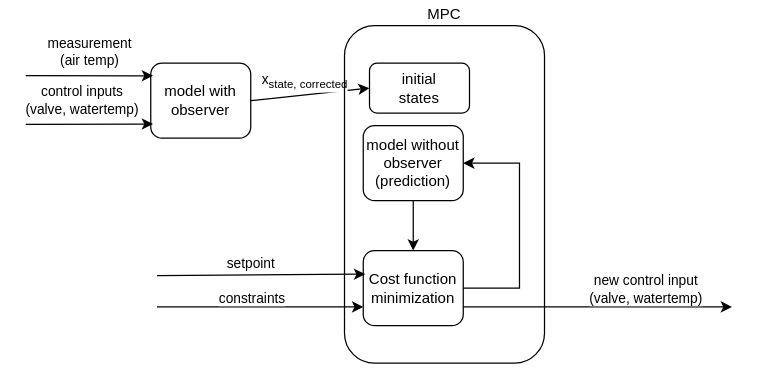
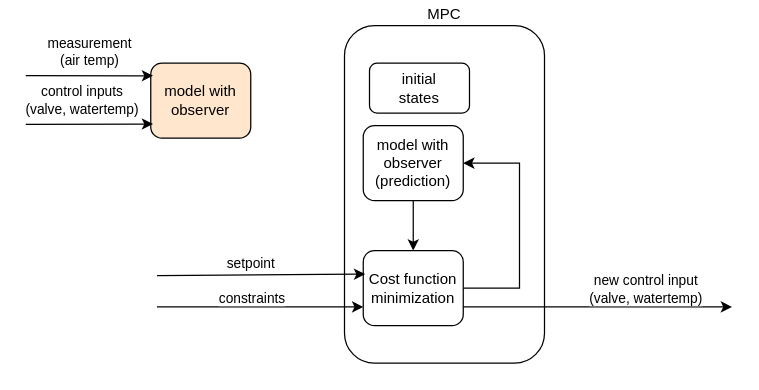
  <mxCell id="0" />
  <mxCell id="1" parent="0" />
- <mxCell id="2" value="model with&lt;br&gt;observer" style="rounded=1;whiteSpace=wrap;html=1;" vertex="1" parent="1"><mxGeometry x="120" y="50" width="80" height="60" as="geometry" /></mxCell>
+ <mxCell id="2" value="model with&lt;br&gt;observer" style="rounded=1;whiteSpace=wrap;html=1;fillColor=#ffe6cc;" vertex="1" parent="1"><mxGeometry x="120" y="50" width="80" height="60" as="geometry" /></mxCell>
  <mxCell id="3" value="" style="endArrow=classic;html=1;rounded=0;entryX=0.023;entryY=0.812;entryDx=0;entryDy=0;entryPerimeter=0;" edge="1" parent="1" target="2"><mxGeometry width="50" height="50" relative="1" as="geometry"><mxPoint x="20" y="99" as="sourcePoint" /><mxPoint x="100" y="79.89" as="targetPoint" /></mxGeometry></mxCell>
  <mxCell id="4" value="control inputs&lt;br&gt;(valve, watertemp)" style="edgeLabel;html=1;align=center;verticalAlign=middle;resizable=0;points=[];" vertex="1" connectable="0" parent="3"><mxGeometry x="0.141" y="1" relative="1" as="geometry"><mxPoint x="-13" y="-18" as="offset" /></mxGeometry></mxCell>
  <mxCell id="5" value="initial&lt;br&gt;states" style="rounded=1;whiteSpace=wrap;html=1;" vertex="1" parent="1"><mxGeometry x="295" y="50" width="80" height="40" as="geometry" /></mxCell>
- <mxCell id="6" value="" style="endArrow=classic;html=1;rounded=0;entryX=0;entryY=0.5;entryDx=0;entryDy=0;exitX=1;exitY=0.5;exitDx=0;exitDy=0;" edge="1" parent="1" source="2" target="5"><mxGeometry width="50" height="50" relative="1" as="geometry"><mxPoint x="110" y="80" as="sourcePoint" /><mxPoint x="160" y="30" as="targetPoint" /></mxGeometry></mxCell>
- <mxCell id="7" value="x&lt;sub&gt;state, corrected&lt;/sub&gt;" style="edgeLabel;html=1;align=center;verticalAlign=middle;resizable=0;points=[];" vertex="1" connectable="0" parent="6"><mxGeometry x="0.129" relative="1" as="geometry"><mxPoint x="-11" y="-10" as="offset" /></mxGeometry></mxCell>
  <mxCell id="8" value="" style="endArrow=classic;html=1;rounded=0;entryX=0.023;entryY=0.169;entryDx=0;entryDy=0;entryPerimeter=0;" edge="1" parent="1" target="2"><mxGeometry width="50" height="50" relative="1" as="geometry"><mxPoint x="20" y="60" as="sourcePoint" /><mxPoint x="112" y="60" as="targetPoint" /></mxGeometry></mxCell>
  <mxCell id="9" value="measurement &lt;br&gt;(air temp)" style="edgeLabel;html=1;align=center;verticalAlign=middle;resizable=0;points=[];" vertex="1" connectable="0" parent="8"><mxGeometry x="0.141" y="1" relative="1" as="geometry"><mxPoint x="-8" y="-19" as="offset" /></mxGeometry></mxCell>
  <mxCell id="10" value="MPC" style="rounded=1;whiteSpace=wrap;html=1;fillColor=none;labelPosition=center;verticalLabelPosition=top;align=center;verticalAlign=bottom;" vertex="1" parent="1"><mxGeometry x="275" y="20" width="160" height="270" as="geometry" /></mxCell>
- <mxCell id="11" value="model without&lt;br&gt;observer&lt;br&gt;(prediction)" style="rounded=1;whiteSpace=wrap;html=1;" vertex="1" parent="1"><mxGeometry x="290" y="100" width="80" height="60" as="geometry" /></mxCell>
+ <mxCell id="11" value="model with&lt;br&gt;observer&lt;br&gt;(prediction)" style="rounded=1;whiteSpace=wrap;html=1;" vertex="1" parent="1"><mxGeometry x="290" y="100" width="80" height="60" as="geometry" /></mxCell>
  <mxCell id="12" value="Cost function&lt;br&gt;minimization" style="rounded=1;whiteSpace=wrap;html=1;" vertex="1" parent="1"><mxGeometry x="290" y="200" width="80" height="60" as="geometry" /></mxCell>
  <mxCell id="13" value="" style="endArrow=classic;html=1;rounded=0;entryX=1;entryY=0.5;entryDx=0;entryDy=0;exitX=1;exitY=0.5;exitDx=0;exitDy=0;" edge="1" parent="1" source="12" target="11"><mxGeometry width="50" height="50" relative="1" as="geometry"><mxPoint x="380.24" y="243.9" as="sourcePoint" /><mxPoint x="379.76" y="143.42" as="targetPoint" /><Array as="points"><mxPoint x="415" y="230" /><mxPoint x="415" y="130" /></Array></mxGeometry></mxCell>
  <mxCell id="14" value="" style="endArrow=classic;html=1;rounded=0;entryX=0.5;entryY=0;entryDx=0;entryDy=0;exitX=0.5;exitY=1;exitDx=0;exitDy=0;" edge="1" parent="1" source="11" target="12"><mxGeometry width="50" height="50" relative="1" as="geometry"><mxPoint x="275" y="150" as="sourcePoint" /><mxPoint x="325" y="100" as="targetPoint" /></mxGeometry></mxCell>
  <mxCell id="15" value="" style="endArrow=classic;html=1;rounded=0;entryX=0.019;entryY=0.313;entryDx=0;entryDy=0;entryPerimeter=0;" edge="1" parent="1" target="12"><mxGeometry width="50" height="50" relative="1" as="geometry"><mxPoint x="125" y="220" as="sourcePoint" /><mxPoint x="325" y="130" as="targetPoint" /></mxGeometry></mxCell>
  <mxCell id="16" value="setpoint" style="edgeLabel;html=1;align=center;verticalAlign=middle;resizable=0;points=[];" vertex="1" connectable="0" parent="15"><mxGeometry x="-0.286" y="-1" relative="1" as="geometry"><mxPoint x="15" y="-11" as="offset" /></mxGeometry></mxCell>
  <mxCell id="17" value="" style="endArrow=classic;html=1;rounded=0;entryX=0;entryY=0.75;entryDx=0;entryDy=0;" edge="1" parent="1" target="12"><mxGeometry width="50" height="50" relative="1" as="geometry"><mxPoint x="125" y="245" as="sourcePoint" /><mxPoint x="325" y="130" as="targetPoint" /></mxGeometry></mxCell>
  <mxCell id="18" value="constraints" style="edgeLabel;html=1;align=center;verticalAlign=middle;resizable=0;points=[];" vertex="1" connectable="0" parent="17"><mxGeometry x="-0.565" y="1" relative="1" as="geometry"><mxPoint x="39" y="-7" as="offset" /></mxGeometry></mxCell>
  <mxCell id="19" value="" style="endArrow=classic;html=1;rounded=0;exitX=1;exitY=0.75;exitDx=0;exitDy=0;" edge="1" parent="1" source="12"><mxGeometry width="50" height="50" relative="1" as="geometry"><mxPoint x="525" y="200" as="sourcePoint" /><mxPoint x="585" y="245" as="targetPoint" /></mxGeometry></mxCell>
  <mxCell id="20" value="new control input&lt;br&gt;(valve, watertemp)" style="edgeLabel;html=1;align=center;verticalAlign=middle;resizable=0;points=[];" vertex="1" connectable="0" parent="19"><mxGeometry x="0.515" relative="1" as="geometry"><mxPoint x="-18" y="-15" as="offset" /></mxGeometry></mxCell>
